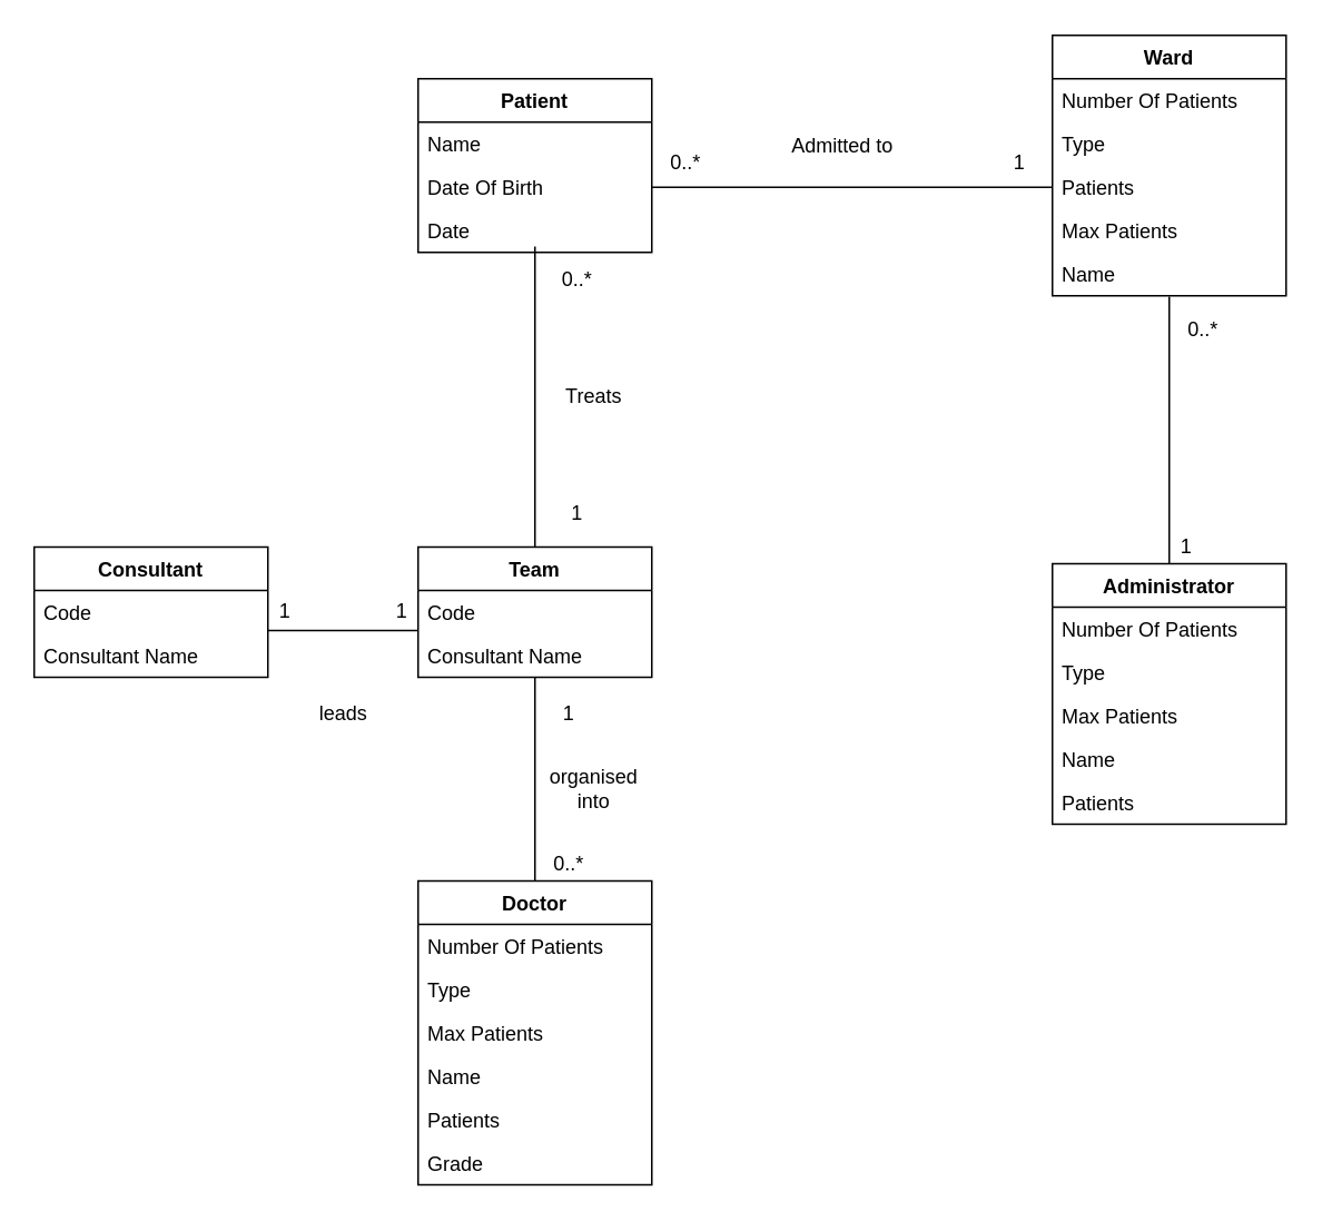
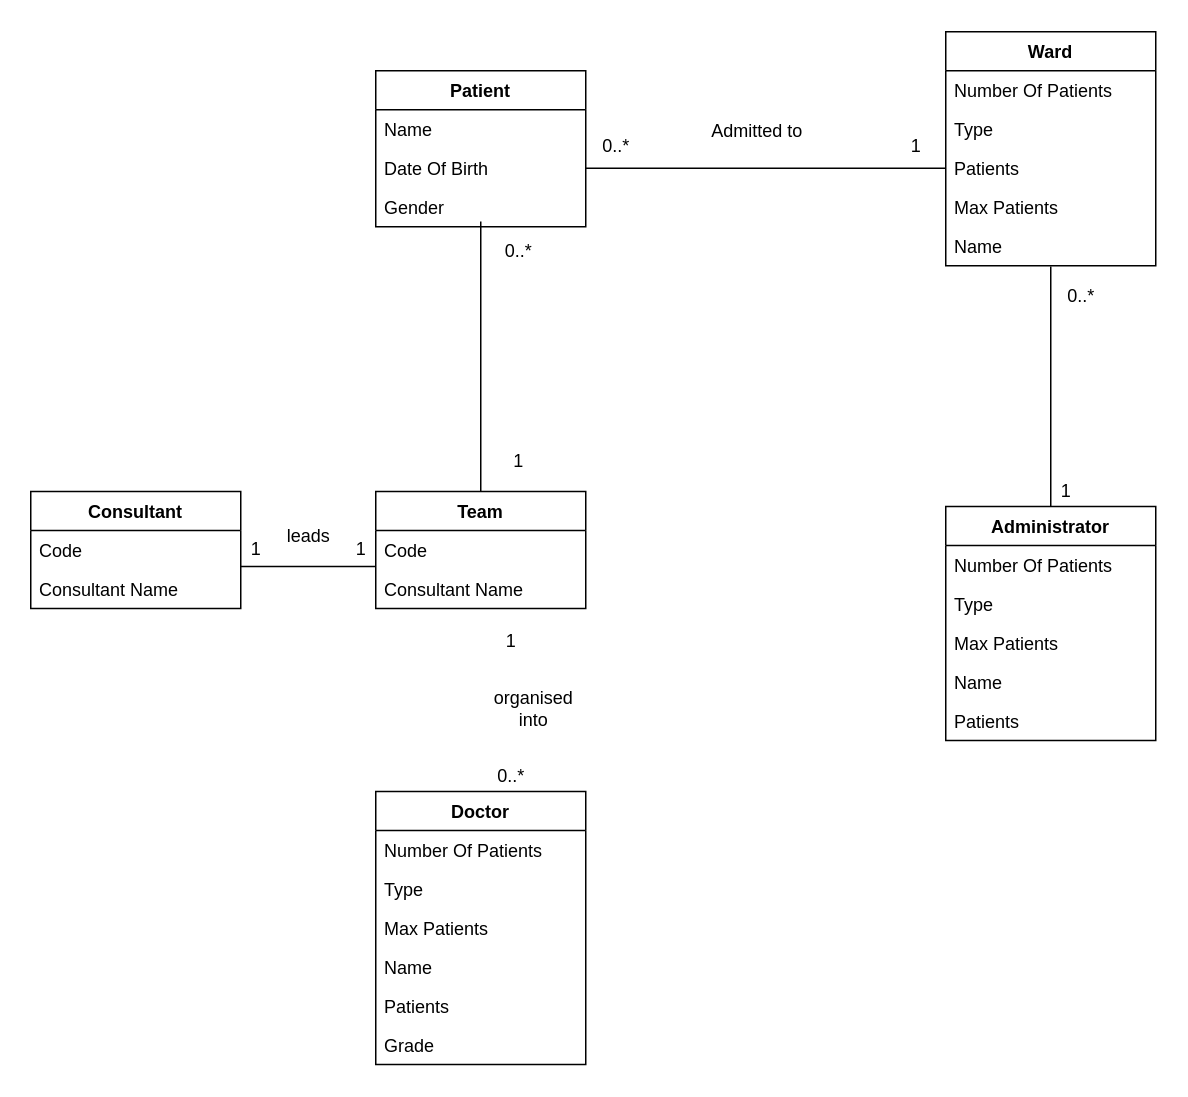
  <mxCell id="0" />
  <mxCell id="1" parent="0" />
  <mxCell id="2" value="" style="endArrow=none;html=1;exitX=0.5;exitY=0;exitDx=0;exitDy=0;entryX=0.5;entryY=1.019;entryDx=0;entryDy=0;entryPerimeter=0;" parent="1" target="26" edge="1"><mxGeometry width="50" height="50" relative="1" as="geometry"><mxPoint x="700" y="337" as="sourcePoint" /><mxPoint x="640" y="257" as="targetPoint" /></mxGeometry></mxCell>
  <mxCell id="3" value="" style="endArrow=none;html=1;entryX=0;entryY=0.5;entryDx=0;entryDy=0;exitX=1;exitY=0.5;exitDx=0;exitDy=0;" parent="1" source="29" target="24" edge="1"><mxGeometry width="50" height="50" relative="1" as="geometry"><mxPoint x="450" y="206.5" as="sourcePoint" /><mxPoint x="560" y="206.5" as="targetPoint" /></mxGeometry></mxCell>
  <mxCell id="4" value="Admitted to" style="text;html=1;align=center;verticalAlign=middle;resizable=0;points=[];autosize=1;" parent="1" vertex="1"><mxGeometry x="463.5" y="77" width="80" height="20" as="geometry" /></mxCell>
- <mxCell id="5" value="" style="endArrow=none;html=1;exitX=0.5;exitY=0;exitDx=0;exitDy=0;entryX=0.5;entryY=1;entryDx=0;entryDy=0;" parent="1" source="37" target="31" edge="1"><mxGeometry width="50" height="50" relative="1" as="geometry"><mxPoint x="463.5" y="647" as="sourcePoint" /><mxPoint x="473.5" y="457" as="targetPoint" /></mxGeometry></mxCell>
  <mxCell id="6" value="&lt;div&gt;organised&lt;/div&gt;&lt;div&gt;into&lt;/div&gt;" style="text;html=1;align=center;verticalAlign=middle;resizable=0;points=[];autosize=1;" parent="1" vertex="1"><mxGeometry x="320" y="457" width="70" height="30" as="geometry" /></mxCell>
- <mxCell id="7" value="Treats" style="text;html=1;align=center;verticalAlign=middle;resizable=0;points=[];autosize=1;" parent="1" vertex="1"><mxGeometry x="330" y="227" width="50" height="20" as="geometry" /></mxCell>
  <mxCell id="8" value="" style="endArrow=none;html=1;entryX=0;entryY=-0.077;entryDx=0;entryDy=0;entryPerimeter=0;" parent="1" target="33" edge="1"><mxGeometry width="50" height="50" relative="1" as="geometry"><mxPoint x="160" y="377" as="sourcePoint" /><mxPoint x="230.96" y="377.03" as="targetPoint" /></mxGeometry></mxCell>
- <mxCell id="9" value="leads" style="text;html=1;align=center;verticalAlign=middle;resizable=0;points=[];autosize=1;" parent="1" vertex="1"><mxGeometry x="180" y="417" width="50" height="20" as="geometry" /></mxCell>
+ <mxCell id="9" value="leads" style="text;html=1;align=center;verticalAlign=middle;resizable=0;points=[];autosize=1;" parent="1" vertex="1"><mxGeometry x="180" y="347" width="50" height="20" as="geometry" /></mxCell>
  <mxCell id="10" value="1" style="text;html=1;align=center;verticalAlign=middle;resizable=0;points=[];autosize=1;" vertex="1" parent="1"><mxGeometry x="600" y="87" width="20" height="20" as="geometry" /></mxCell>
  <mxCell id="11" value="0..*" style="text;html=1;align=center;verticalAlign=middle;resizable=0;points=[];autosize=1;" vertex="1" parent="1"><mxGeometry x="395" y="87" width="30" height="20" as="geometry" /></mxCell>
  <mxCell id="12" value="0..*" style="text;html=1;align=center;verticalAlign=middle;resizable=0;points=[];autosize=1;" vertex="1" parent="1"><mxGeometry x="705" y="187" width="30" height="20" as="geometry" /></mxCell>
  <mxCell id="13" value="1" style="text;html=1;align=center;verticalAlign=middle;resizable=0;points=[];autosize=1;" vertex="1" parent="1"><mxGeometry x="700" y="317" width="20" height="20" as="geometry" /></mxCell>
  <mxCell id="14" value="" style="endArrow=none;html=1;exitX=0.5;exitY=0;exitDx=0;exitDy=0;" edge="1" parent="1" source="31"><mxGeometry width="50" height="50" relative="1" as="geometry"><mxPoint x="394" y="206" as="sourcePoint" /><mxPoint x="320" y="147" as="targetPoint" /></mxGeometry></mxCell>
  <mxCell id="15" value="0..*" style="text;html=1;align=center;verticalAlign=middle;resizable=0;points=[];autosize=1;" vertex="1" parent="1"><mxGeometry x="330" y="156.5" width="30" height="20" as="geometry" /></mxCell>
  <mxCell id="16" value="1" style="text;html=1;align=center;verticalAlign=middle;resizable=0;points=[];autosize=1;" vertex="1" parent="1"><mxGeometry x="335" y="297" width="20" height="20" as="geometry" /></mxCell>
  <mxCell id="17" value="1" style="text;html=1;align=center;verticalAlign=middle;resizable=0;points=[];autosize=1;" vertex="1" parent="1"><mxGeometry x="330" y="417" width="20" height="20" as="geometry" /></mxCell>
  <mxCell id="18" value="&lt;div&gt;0..*&lt;/div&gt;" style="text;html=1;align=center;verticalAlign=middle;resizable=0;points=[];autosize=1;" vertex="1" parent="1"><mxGeometry x="325" y="507" width="30" height="20" as="geometry" /></mxCell>
  <mxCell id="19" value="1" style="text;html=1;align=center;verticalAlign=middle;resizable=0;points=[];autosize=1;" vertex="1" parent="1"><mxGeometry x="160" y="356" width="20" height="20" as="geometry" /></mxCell>
  <mxCell id="20" value="1" style="text;html=1;align=center;verticalAlign=middle;resizable=0;points=[];autosize=1;" vertex="1" parent="1"><mxGeometry x="230" y="356" width="20" height="20" as="geometry" /></mxCell>
  <mxCell id="21" value="Ward" style="swimlane;fontStyle=1;childLayout=stackLayout;horizontal=1;startSize=26;fillColor=none;horizontalStack=0;resizeParent=1;resizeParentMax=0;resizeLast=0;collapsible=1;marginBottom=0;" vertex="1" parent="1"><mxGeometry x="630" y="20.5" width="140" height="156" as="geometry" /></mxCell>
  <mxCell id="22" value="Number Of Patients" style="text;strokeColor=none;fillColor=none;align=left;verticalAlign=top;spacingLeft=4;spacingRight=4;overflow=hidden;rotatable=0;points=[[0,0.5],[1,0.5]];portConstraint=eastwest;" vertex="1" parent="21"><mxGeometry y="26" width="140" height="26" as="geometry" /></mxCell>
  <mxCell id="23" value="Type" style="text;strokeColor=none;fillColor=none;align=left;verticalAlign=top;spacingLeft=4;spacingRight=4;overflow=hidden;rotatable=0;points=[[0,0.5],[1,0.5]];portConstraint=eastwest;" vertex="1" parent="21"><mxGeometry y="52" width="140" height="26" as="geometry" /></mxCell>
  <mxCell id="24" value="Patients" style="text;strokeColor=none;fillColor=none;align=left;verticalAlign=top;spacingLeft=4;spacingRight=4;overflow=hidden;rotatable=0;points=[[0,0.5],[1,0.5]];portConstraint=eastwest;" vertex="1" parent="21"><mxGeometry y="78" width="140" height="26" as="geometry" /></mxCell>
  <mxCell id="25" value="Max Patients" style="text;strokeColor=none;fillColor=none;align=left;verticalAlign=top;spacingLeft=4;spacingRight=4;overflow=hidden;rotatable=0;points=[[0,0.5],[1,0.5]];portConstraint=eastwest;" vertex="1" parent="21"><mxGeometry y="104" width="140" height="26" as="geometry" /></mxCell>
  <mxCell id="26" value="Name" style="text;strokeColor=none;fillColor=none;align=left;verticalAlign=top;spacingLeft=4;spacingRight=4;overflow=hidden;rotatable=0;points=[[0,0.5],[1,0.5]];portConstraint=eastwest;" vertex="1" parent="21"><mxGeometry y="130" width="140" height="26" as="geometry" /></mxCell>
  <mxCell id="27" value="Patient" style="swimlane;fontStyle=1;childLayout=stackLayout;horizontal=1;startSize=26;fillColor=none;horizontalStack=0;resizeParent=1;resizeParentMax=0;resizeLast=0;collapsible=1;marginBottom=0;" vertex="1" parent="1"><mxGeometry x="250" y="46.5" width="140" height="104" as="geometry" /></mxCell>
  <mxCell id="28" value="Name" style="text;strokeColor=none;fillColor=none;align=left;verticalAlign=top;spacingLeft=4;spacingRight=4;overflow=hidden;rotatable=0;points=[[0,0.5],[1,0.5]];portConstraint=eastwest;" vertex="1" parent="27"><mxGeometry y="26" width="140" height="26" as="geometry" /></mxCell>
  <mxCell id="29" value="Date Of Birth" style="text;strokeColor=none;fillColor=none;align=left;verticalAlign=top;spacingLeft=4;spacingRight=4;overflow=hidden;rotatable=0;points=[[0,0.5],[1,0.5]];portConstraint=eastwest;" vertex="1" parent="27"><mxGeometry y="52" width="140" height="26" as="geometry" /></mxCell>
- <mxCell id="30" value="Date" style="text;strokeColor=none;fillColor=none;align=left;verticalAlign=top;spacingLeft=4;spacingRight=4;overflow=hidden;rotatable=0;points=[[0,0.5],[1,0.5]];portConstraint=eastwest;" vertex="1" parent="27"><mxGeometry y="78" width="140" height="26" as="geometry" /></mxCell>
+ <mxCell id="30" value="Gender" style="text;strokeColor=none;fillColor=none;align=left;verticalAlign=top;spacingLeft=4;spacingRight=4;overflow=hidden;rotatable=0;points=[[0,0.5],[1,0.5]];portConstraint=eastwest;" vertex="1" parent="27"><mxGeometry y="78" width="140" height="26" as="geometry" /></mxCell>
  <mxCell id="31" value="Team" style="swimlane;fontStyle=1;childLayout=stackLayout;horizontal=1;startSize=26;fillColor=none;horizontalStack=0;resizeParent=1;resizeParentMax=0;resizeLast=0;collapsible=1;marginBottom=0;" vertex="1" parent="1"><mxGeometry x="250" y="327" width="140" height="78" as="geometry" /></mxCell>
  <mxCell id="32" value="Code" style="text;strokeColor=none;fillColor=none;align=left;verticalAlign=top;spacingLeft=4;spacingRight=4;overflow=hidden;rotatable=0;points=[[0,0.5],[1,0.5]];portConstraint=eastwest;" vertex="1" parent="31"><mxGeometry y="26" width="140" height="26" as="geometry" /></mxCell>
  <mxCell id="33" value="Consultant Name" style="text;strokeColor=none;fillColor=none;align=left;verticalAlign=top;spacingLeft=4;spacingRight=4;overflow=hidden;rotatable=0;points=[[0,0.5],[1,0.5]];portConstraint=eastwest;" vertex="1" parent="31"><mxGeometry y="52" width="140" height="26" as="geometry" /></mxCell>
  <mxCell id="34" value="Consultant" style="swimlane;fontStyle=1;childLayout=stackLayout;horizontal=1;startSize=26;fillColor=none;horizontalStack=0;resizeParent=1;resizeParentMax=0;resizeLast=0;collapsible=1;marginBottom=0;" vertex="1" parent="1"><mxGeometry x="20" y="327" width="140" height="78" as="geometry" /></mxCell>
  <mxCell id="35" value="Code" style="text;strokeColor=none;fillColor=none;align=left;verticalAlign=top;spacingLeft=4;spacingRight=4;overflow=hidden;rotatable=0;points=[[0,0.5],[1,0.5]];portConstraint=eastwest;" vertex="1" parent="34"><mxGeometry y="26" width="140" height="26" as="geometry" /></mxCell>
  <mxCell id="36" value="Consultant Name" style="text;strokeColor=none;fillColor=none;align=left;verticalAlign=top;spacingLeft=4;spacingRight=4;overflow=hidden;rotatable=0;points=[[0,0.5],[1,0.5]];portConstraint=eastwest;" vertex="1" parent="34"><mxGeometry y="52" width="140" height="26" as="geometry" /></mxCell>
  <mxCell id="37" value="Doctor" style="swimlane;fontStyle=1;childLayout=stackLayout;horizontal=1;startSize=26;fillColor=none;horizontalStack=0;resizeParent=1;resizeParentMax=0;resizeLast=0;collapsible=1;marginBottom=0;" vertex="1" parent="1"><mxGeometry x="250" y="527" width="140" height="182" as="geometry" /></mxCell>
  <mxCell id="38" value="Number Of Patients" style="text;strokeColor=none;fillColor=none;align=left;verticalAlign=top;spacingLeft=4;spacingRight=4;overflow=hidden;rotatable=0;points=[[0,0.5],[1,0.5]];portConstraint=eastwest;" vertex="1" parent="37"><mxGeometry y="26" width="140" height="26" as="geometry" /></mxCell>
  <mxCell id="39" value="Type" style="text;strokeColor=none;fillColor=none;align=left;verticalAlign=top;spacingLeft=4;spacingRight=4;overflow=hidden;rotatable=0;points=[[0,0.5],[1,0.5]];portConstraint=eastwest;" vertex="1" parent="37"><mxGeometry y="52" width="140" height="26" as="geometry" /></mxCell>
  <mxCell id="40" value="Max Patients" style="text;strokeColor=none;fillColor=none;align=left;verticalAlign=top;spacingLeft=4;spacingRight=4;overflow=hidden;rotatable=0;points=[[0,0.5],[1,0.5]];portConstraint=eastwest;" vertex="1" parent="37"><mxGeometry y="78" width="140" height="26" as="geometry" /></mxCell>
  <mxCell id="41" value="Name" style="text;strokeColor=none;fillColor=none;align=left;verticalAlign=top;spacingLeft=4;spacingRight=4;overflow=hidden;rotatable=0;points=[[0,0.5],[1,0.5]];portConstraint=eastwest;" vertex="1" parent="37"><mxGeometry y="104" width="140" height="26" as="geometry" /></mxCell>
  <mxCell id="42" value="Patients" style="text;strokeColor=none;fillColor=none;align=left;verticalAlign=top;spacingLeft=4;spacingRight=4;overflow=hidden;rotatable=0;points=[[0,0.5],[1,0.5]];portConstraint=eastwest;" vertex="1" parent="37"><mxGeometry y="130" width="140" height="26" as="geometry" /></mxCell>
  <mxCell id="43" value="Grade" style="text;strokeColor=none;fillColor=none;align=left;verticalAlign=top;spacingLeft=4;spacingRight=4;overflow=hidden;rotatable=0;points=[[0,0.5],[1,0.5]];portConstraint=eastwest;" vertex="1" parent="37"><mxGeometry y="156" width="140" height="26" as="geometry" /></mxCell>
  <mxCell id="44" value="Administrator" style="swimlane;fontStyle=1;childLayout=stackLayout;horizontal=1;startSize=26;fillColor=none;horizontalStack=0;resizeParent=1;resizeParentMax=0;resizeLast=0;collapsible=1;marginBottom=0;" vertex="1" parent="1"><mxGeometry x="630" y="337" width="140" height="156" as="geometry" /></mxCell>
  <mxCell id="45" value="Number Of Patients" style="text;strokeColor=none;fillColor=none;align=left;verticalAlign=top;spacingLeft=4;spacingRight=4;overflow=hidden;rotatable=0;points=[[0,0.5],[1,0.5]];portConstraint=eastwest;" vertex="1" parent="44"><mxGeometry y="26" width="140" height="26" as="geometry" /></mxCell>
  <mxCell id="46" value="Type" style="text;strokeColor=none;fillColor=none;align=left;verticalAlign=top;spacingLeft=4;spacingRight=4;overflow=hidden;rotatable=0;points=[[0,0.5],[1,0.5]];portConstraint=eastwest;" vertex="1" parent="44"><mxGeometry y="52" width="140" height="26" as="geometry" /></mxCell>
  <mxCell id="47" value="Max Patients" style="text;strokeColor=none;fillColor=none;align=left;verticalAlign=top;spacingLeft=4;spacingRight=4;overflow=hidden;rotatable=0;points=[[0,0.5],[1,0.5]];portConstraint=eastwest;" vertex="1" parent="44"><mxGeometry y="78" width="140" height="26" as="geometry" /></mxCell>
  <mxCell id="48" value="Name" style="text;strokeColor=none;fillColor=none;align=left;verticalAlign=top;spacingLeft=4;spacingRight=4;overflow=hidden;rotatable=0;points=[[0,0.5],[1,0.5]];portConstraint=eastwest;" vertex="1" parent="44"><mxGeometry y="104" width="140" height="26" as="geometry" /></mxCell>
  <mxCell id="49" value="Patients" style="text;strokeColor=none;fillColor=none;align=left;verticalAlign=top;spacingLeft=4;spacingRight=4;overflow=hidden;rotatable=0;points=[[0,0.5],[1,0.5]];portConstraint=eastwest;" vertex="1" parent="44"><mxGeometry y="130" width="140" height="26" as="geometry" /></mxCell>
